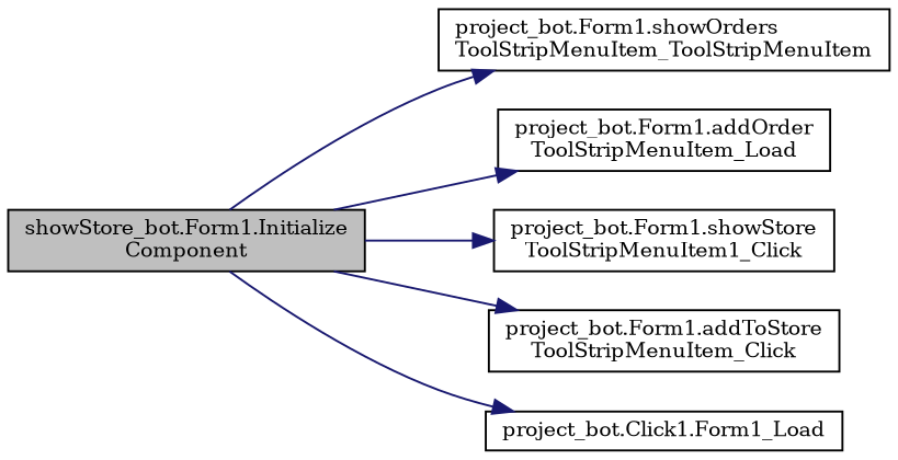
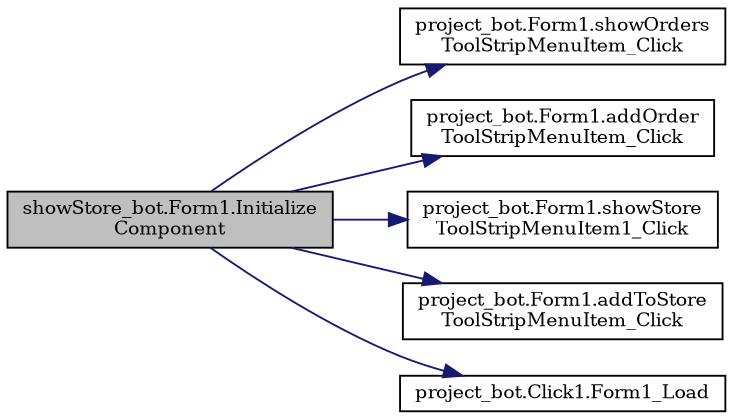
  digraph {
    fontname="DejaVu Serif"
    rankdir=LR
    node [color=black fillcolor=white fontname="DejaVu Serif" fontsize=10 shape=record style=filled]
    edge [color=midnightblue fontname="DejaVu Serif" fontsize=10 labelfontname=Helvetica labelfontsize=10 style=solid]
    n1 [fillcolor=grey75 fontcolor=black height=0.2 label="showStore_bot.Form1.Initialize\lComponent" width=0.4]
-   n2 [height=0.2 label="project_bot.Form1.showOrders\lToolStripMenuItem_ToolStripMenuItem" width=0.4]
-   n3 [height=0.2 label="project_bot.Form1.addOrder\lToolStripMenuItem_Load" width=0.4]
+   n2 [height=0.2 label="project_bot.Form1.showOrders\lToolStripMenuItem_Click" width=0.4]
+   n3 [height=0.2 label="project_bot.Form1.addOrder\lToolStripMenuItem_Click" width=0.4]
    n4 [height=0.2 label="project_bot.Form1.showStore\lToolStripMenuItem1_Click" width=0.4]
    n5 [height=0.2 label="project_bot.Form1.addToStore\lToolStripMenuItem_Click" width=0.4]
    n6 [height=0.2 label="project_bot.Click1.Form1_Load" width=0.4]
    n1 -> n2
    n1 -> n3
    n1 -> n4
    n1 -> n5
    n1 -> n6
  }
